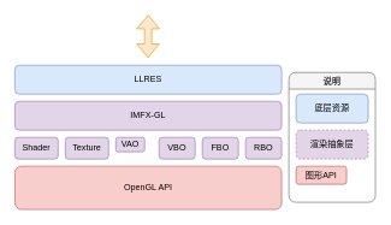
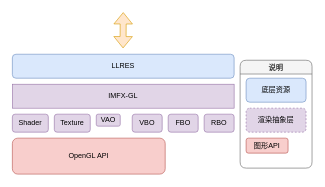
  <mxCell id="0" />
  <mxCell id="1" parent="0" />
  <mxCell id="2" value="LLRES" style="rounded=1;whiteSpace=wrap;html=1;fillColor=#dae8fc;strokeColor=#6c8ebf;" vertex="1" parent="1"><mxGeometry x="20" y="90" width="370" height="40" as="geometry" /></mxCell>
- <mxCell id="3" value="IMFX-GL" style="rounded=1;whiteSpace=wrap;html=1;fillColor=#e1d5e7;strokeColor=#9673a6;" vertex="1" parent="1"><mxGeometry x="20" y="140" width="370" height="40" as="geometry" /></mxCell>
- <mxCell id="4" value="OpenGL API" style="rounded=1;whiteSpace=wrap;html=1;strokeColor=#b85450;fillColor=#f8cecc;" vertex="1" parent="1"><mxGeometry x="20" y="230" width="370" height="60" as="geometry" /></mxCell>
+ <mxCell id="3" value="IMFX-GL" style="whiteSpace=wrap;html=1;fillColor=#e1d5e7;strokeColor=#9673a6;rounded=0;" vertex="1" parent="1"><mxGeometry x="20" y="140" width="370" height="40" as="geometry" /></mxCell>
+ <mxCell id="4" value="OpenGL API" style="rounded=1;whiteSpace=wrap;html=1;strokeColor=#b85450;fillColor=#f8cecc;" vertex="1" parent="1"><mxGeometry x="20" y="230" width="255" height="60" as="geometry" /></mxCell>
  <mxCell id="5" value="Shader" style="rounded=1;whiteSpace=wrap;html=1;fillColor=#e1d5e7;strokeColor=#9673a6;" vertex="1" parent="1"><mxGeometry x="20" y="190" width="60" height="30" as="geometry" /></mxCell>
  <mxCell id="6" value="Texture" style="rounded=1;whiteSpace=wrap;html=1;fillColor=#e1d5e7;strokeColor=#9673a6;" vertex="1" parent="1"><mxGeometry x="90" y="190" width="60" height="30" as="geometry" /></mxCell>
  <mxCell id="7" value="VAO" style="rounded=1;whiteSpace=wrap;html=1;fillColor=#e1d5e7;strokeColor=#9673a6;" vertex="1" parent="1"><mxGeometry x="160" y="190" width="40" height="20" as="geometry" /></mxCell>
  <mxCell id="8" value="VBO" style="rounded=1;whiteSpace=wrap;html=1;fillColor=#e1d5e7;strokeColor=#9673a6;" vertex="1" parent="1"><mxGeometry x="220" y="190" width="50" height="30" as="geometry" /></mxCell>
  <mxCell id="9" value="FBO" style="rounded=1;whiteSpace=wrap;html=1;fillColor=#e1d5e7;strokeColor=#9673a6;" vertex="1" parent="1"><mxGeometry x="280" y="190" width="50" height="30" as="geometry" /></mxCell>
  <mxCell id="10" value="RBO" style="rounded=1;whiteSpace=wrap;html=1;fillColor=#e1d5e7;strokeColor=#9673a6;" vertex="1" parent="1"><mxGeometry x="340" y="190" width="50" height="30" as="geometry" /></mxCell>
  <mxCell id="11" value="" style="shape=flexArrow;endArrow=classic;startArrow=classic;html=1;rounded=0;fillColor=#ffe6cc;strokeColor=#d79b00;" edge="1" parent="1"><mxGeometry width="100" height="100" relative="1" as="geometry"><mxPoint x="204.68" y="80" as="sourcePoint" /><mxPoint x="205" y="20" as="targetPoint" /></mxGeometry></mxCell>
  <mxCell id="12" value="说明" style="swimlane;whiteSpace=wrap;html=1;fillColor=#f5f5f5;strokeColor=#666666;fontColor=#333333;rounded=1;" vertex="1" parent="1"><mxGeometry x="400" y="100" width="120" height="180" as="geometry" /></mxCell>
  <mxCell id="13" value="底层资源" style="rounded=1;whiteSpace=wrap;html=1;fillColor=#dae8fc;strokeColor=#6c8ebf;" vertex="1" parent="12"><mxGeometry x="10" y="30" width="100" height="40" as="geometry" /></mxCell>
  <mxCell id="14" value="渲染抽象层" style="rounded=1;whiteSpace=wrap;html=1;fillColor=#e1d5e7;strokeColor=#9673a6;dashed=1;" vertex="1" parent="12"><mxGeometry x="10" y="80" width="100" height="40" as="geometry" /></mxCell>
  <mxCell id="15" value="图形API" style="rounded=1;whiteSpace=wrap;html=1;fillColor=#f8cecc;strokeColor=#b85450;" vertex="1" parent="12"><mxGeometry x="10" y="130" width="70" height="25" as="geometry" /></mxCell>
